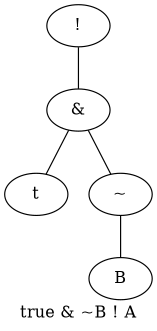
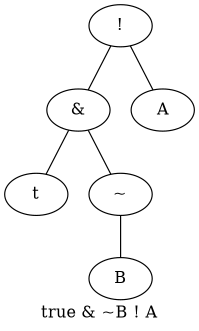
  graph {
    label="true & ~B ! A"
    n1 [label="!"]
    n2 [label="&"]
+   n3 [label=A]
    n4 [label=t]
    n5 [label="~"]
    n6 [label=B]
    n1 -- n2
+   n1 -- n3
    n2 -- n4
    n2 -- n5
    n5 -- n6
  }
